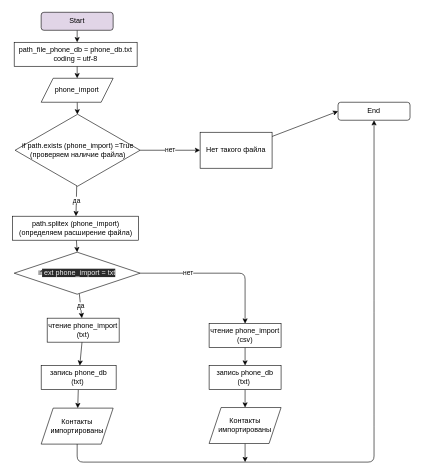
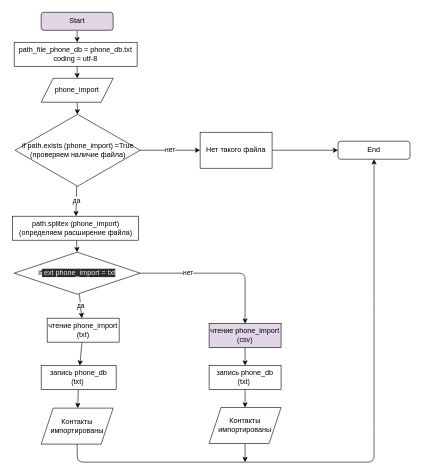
  <mxCell id="0" />
  <mxCell id="1" parent="0" />
  <mxCell id="2" value="" style="edgeStyle=none;html=1;" parent="1" source="3" edge="1"><mxGeometry relative="1" as="geometry"><mxPoint x="128" y="70" as="targetPoint" /></mxGeometry></mxCell>
  <mxCell id="3" value="Start" style="rounded=1;whiteSpace=wrap;html=1;fillColor=#e1d5e7;" parent="1" vertex="1"><mxGeometry x="68" y="20" width="120" height="30" as="geometry" /></mxCell>
  <mxCell id="4" value="" style="edgeStyle=none;html=1;" parent="1" target="7" edge="1"><mxGeometry relative="1" as="geometry"><mxPoint x="128" y="110" as="sourcePoint" /></mxGeometry></mxCell>
  <mxCell id="5" style="edgeStyle=none;html=1;exitX=0.75;exitY=0;exitDx=0;exitDy=0;" parent="1" source="7" edge="1"><mxGeometry relative="1" as="geometry"><mxPoint x="158" y="130" as="targetPoint" /></mxGeometry></mxCell>
  <mxCell id="6" value="" style="edgeStyle=none;html=1;" parent="1" source="7" target="10" edge="1"><mxGeometry relative="1" as="geometry" /></mxCell>
  <mxCell id="7" value="phone_import" style="shape=parallelogram;perimeter=parallelogramPerimeter;whiteSpace=wrap;html=1;fixedSize=1;" parent="1" vertex="1"><mxGeometry x="68" y="130" width="120" height="40" as="geometry" /></mxCell>
  <mxCell id="8" value="да" style="edgeStyle=none;html=1;" parent="1" source="10" target="12" edge="1"><mxGeometry relative="1" as="geometry" /></mxCell>
  <mxCell id="9" value="нет" style="edgeStyle=none;html=1;" parent="1" source="10" target="29" edge="1"><mxGeometry relative="1" as="geometry" /></mxCell>
  <mxCell id="10" value="if path.exists&amp;nbsp;&lt;span&gt;(phone_import) =True&lt;br&gt;(проверяем наличие файла)&lt;br&gt;&lt;/span&gt;" style="rhombus;whiteSpace=wrap;html=1;" parent="1" vertex="1"><mxGeometry x="24.5" y="190" width="208.5" height="120" as="geometry" /></mxCell>
  <mxCell id="11" value="" style="edgeStyle=none;html=1;" parent="1" source="12" edge="1"><mxGeometry relative="1" as="geometry"><mxPoint x="128" y="420" as="targetPoint" /></mxGeometry></mxCell>
  <mxCell id="12" value="path.splitex (phone_import)&lt;br&gt;(определяем расширение файла)" style="whiteSpace=wrap;html=1;" parent="1" vertex="1"><mxGeometry x="20.5" y="360" width="210" height="40" as="geometry" /></mxCell>
  <mxCell id="13" value="да" style="edgeStyle=none;html=1;" parent="1" source="15" target="17" edge="1"><mxGeometry relative="1" as="geometry" /></mxCell>
  <mxCell id="14" value="нет" style="edgeStyle=none;html=1;entryX=0.5;entryY=0;entryDx=0;entryDy=0;" parent="1" source="15" target="23" edge="1"><mxGeometry x="-0.382" relative="1" as="geometry"><mxPoint x="305.561" y="456.585" as="targetPoint" /><Array as="points"><mxPoint x="408" y="455" /></Array><mxPoint as="offset" /></mxGeometry></mxCell>
  <mxCell id="15" value="if&lt;span style=&quot;color: rgb(240 , 240 , 240) ; font-family: &amp;#34;helvetica&amp;#34; ; font-size: 12px ; font-style: normal ; font-weight: 400 ; letter-spacing: normal ; text-align: center ; text-indent: 0px ; text-transform: none ; word-spacing: 0px ; background-color: rgb(42 , 42 , 42) ; display: inline ; float: none&quot;&gt;&amp;nbsp;ext phone_import = txt&lt;/span&gt;" style="rhombus;whiteSpace=wrap;html=1;" parent="1" vertex="1"><mxGeometry x="23" y="420" width="210" height="70" as="geometry" /></mxCell>
  <mxCell id="16" value="" style="edgeStyle=none;html=1;" parent="1" source="17" target="19" edge="1"><mxGeometry relative="1" as="geometry" /></mxCell>
  <mxCell id="17" value="чтение phone_import&lt;br&gt;(txt)" style="whiteSpace=wrap;html=1;" parent="1" vertex="1"><mxGeometry x="78" y="530" width="120" height="40" as="geometry" /></mxCell>
  <mxCell id="18" value="" style="edgeStyle=none;html=1;" parent="1" source="19" target="21" edge="1"><mxGeometry relative="1" as="geometry" /></mxCell>
  <mxCell id="19" value="запись phone_db&lt;br&gt;(txt)&amp;nbsp;" style="whiteSpace=wrap;html=1;" parent="1" vertex="1"><mxGeometry x="68" y="609" width="125" height="40" as="geometry" /></mxCell>
  <mxCell id="20" style="edgeStyle=none;html=1;entryX=0.5;entryY=1;entryDx=0;entryDy=0;" parent="1" source="21" target="30" edge="1"><mxGeometry relative="1" as="geometry"><mxPoint x="743" y="270" as="targetPoint" /><Array as="points"><mxPoint x="128" y="770" /><mxPoint x="453" y="770" /><mxPoint x="623" y="770" /><mxPoint x="623" y="700" /><mxPoint x="623" y="510" /></Array></mxGeometry></mxCell>
  <mxCell id="21" value="Контакты импортированы" style="shape=parallelogram;perimeter=parallelogramPerimeter;whiteSpace=wrap;html=1;fixedSize=1;" parent="1" vertex="1"><mxGeometry x="68" y="680" width="120" height="60" as="geometry" /></mxCell>
  <mxCell id="22" value="" style="edgeStyle=none;html=1;" parent="1" source="23" target="25" edge="1"><mxGeometry relative="1" as="geometry" /></mxCell>
- <mxCell id="23" value="чтение phone_import&lt;br&gt;(csv)" style="whiteSpace=wrap;html=1;" parent="1" vertex="1"><mxGeometry x="348" y="539" width="120" height="40" as="geometry" /></mxCell>
+ <mxCell id="23" value="чтение phone_import&lt;br&gt;(csv)" style="whiteSpace=wrap;html=1;fillColor=#e1d5e7;" parent="1" vertex="1"><mxGeometry x="348" y="539" width="120" height="40" as="geometry" /></mxCell>
  <mxCell id="24" value="" style="edgeStyle=none;html=1;" parent="1" source="25" target="27" edge="1"><mxGeometry relative="1" as="geometry" /></mxCell>
  <mxCell id="25" value="запись phone_db&lt;br&gt;(txt)&amp;nbsp;" style="whiteSpace=wrap;html=1;" parent="1" vertex="1"><mxGeometry x="348" y="609" width="120" height="40" as="geometry" /></mxCell>
  <mxCell id="26" style="edgeStyle=none;html=1;" parent="1" source="27" edge="1"><mxGeometry relative="1" as="geometry"><mxPoint x="408" y="770" as="targetPoint" /></mxGeometry></mxCell>
  <mxCell id="27" value="Контакты импортированы" style="shape=parallelogram;perimeter=parallelogramPerimeter;whiteSpace=wrap;html=1;fixedSize=1;" parent="1" vertex="1"><mxGeometry x="348" y="679" width="120" height="60" as="geometry" /></mxCell>
  <mxCell id="28" style="edgeStyle=none;html=1;entryX=0;entryY=0.5;entryDx=0;entryDy=0;" parent="1" source="29" target="30" edge="1"><mxGeometry relative="1" as="geometry" /></mxCell>
  <mxCell id="29" value="Нет такого файла" style="whiteSpace=wrap;html=1;" parent="1" vertex="1"><mxGeometry x="333" y="220" width="120" height="60" as="geometry" /></mxCell>
- <mxCell id="30" value="End" style="rounded=1;whiteSpace=wrap;html=1;" parent="1" vertex="1"><mxGeometry x="563" y="170" width="120" height="30" as="geometry" /></mxCell>
+ <mxCell id="30" value="End" style="rounded=1;whiteSpace=wrap;html=1;" parent="1" vertex="1"><mxGeometry x="563" y="235" width="120" height="30" as="geometry" /></mxCell>
  <mxCell id="31" value="path_file_phone_db = phone_db.txt&lt;br&gt;coding = utf-8" style="rounded=0;whiteSpace=wrap;html=1;" vertex="1" parent="1"><mxGeometry x="23" y="70" width="205" height="40" as="geometry" /></mxCell>
